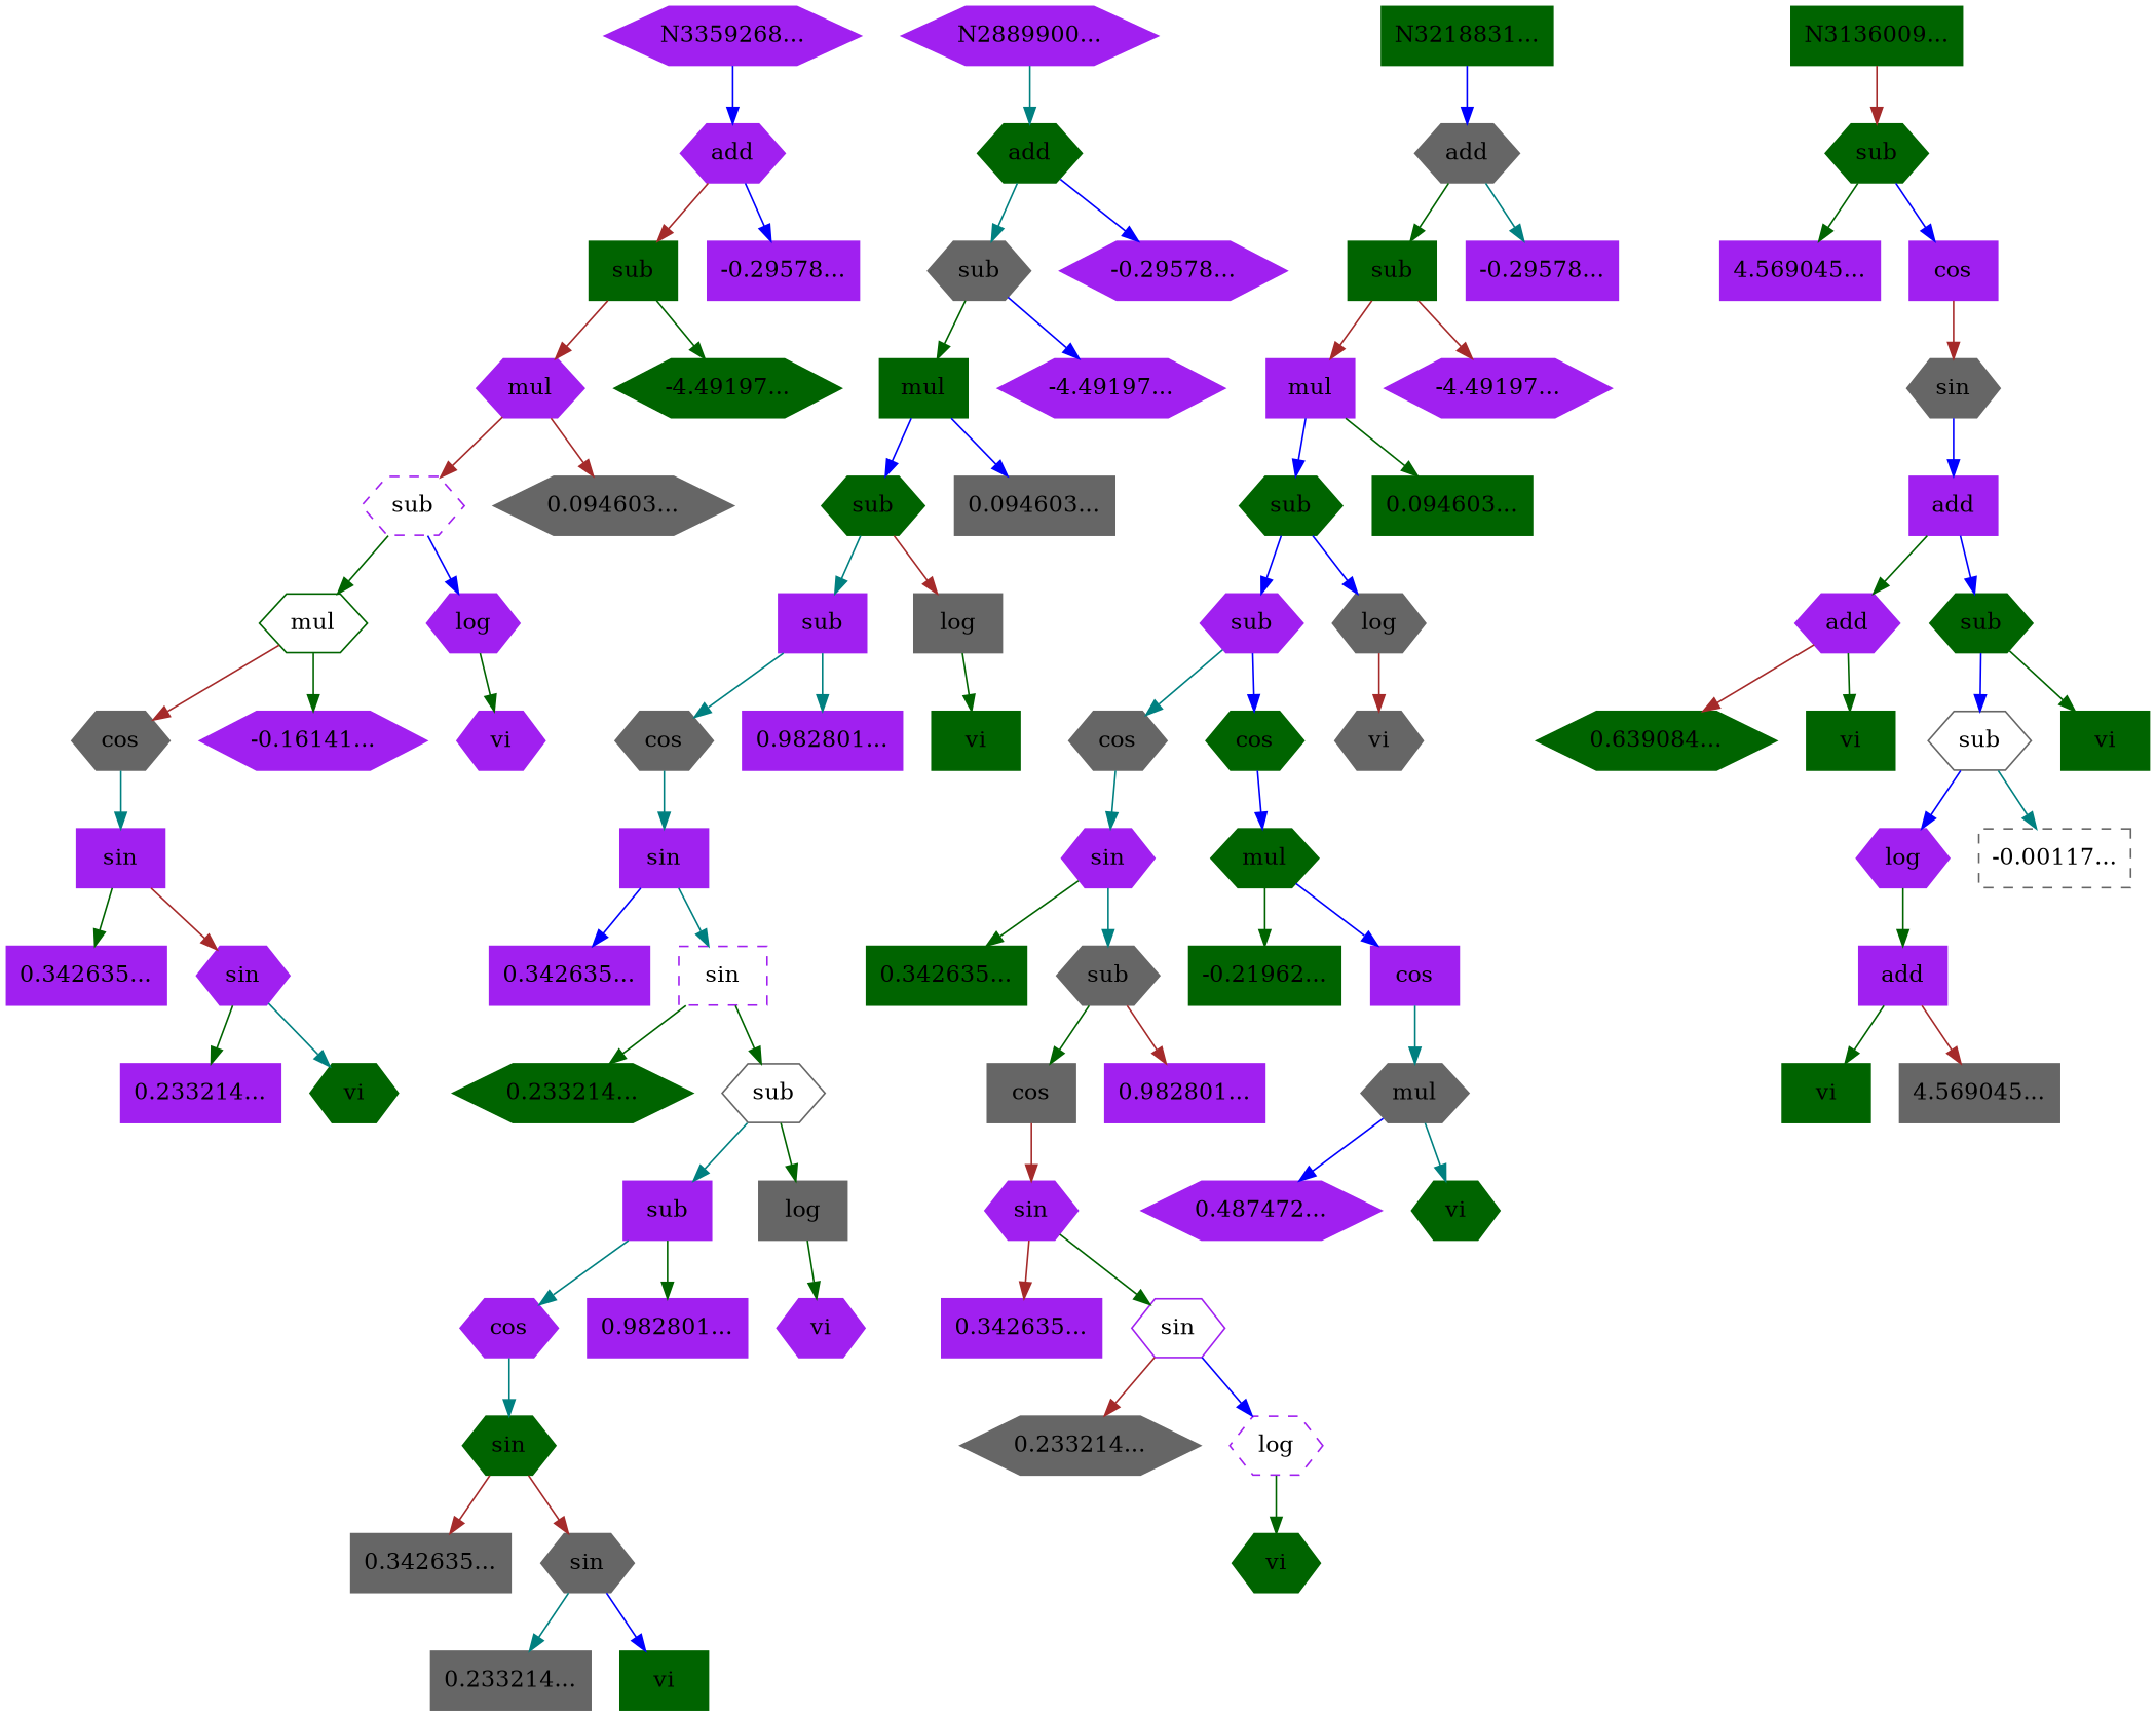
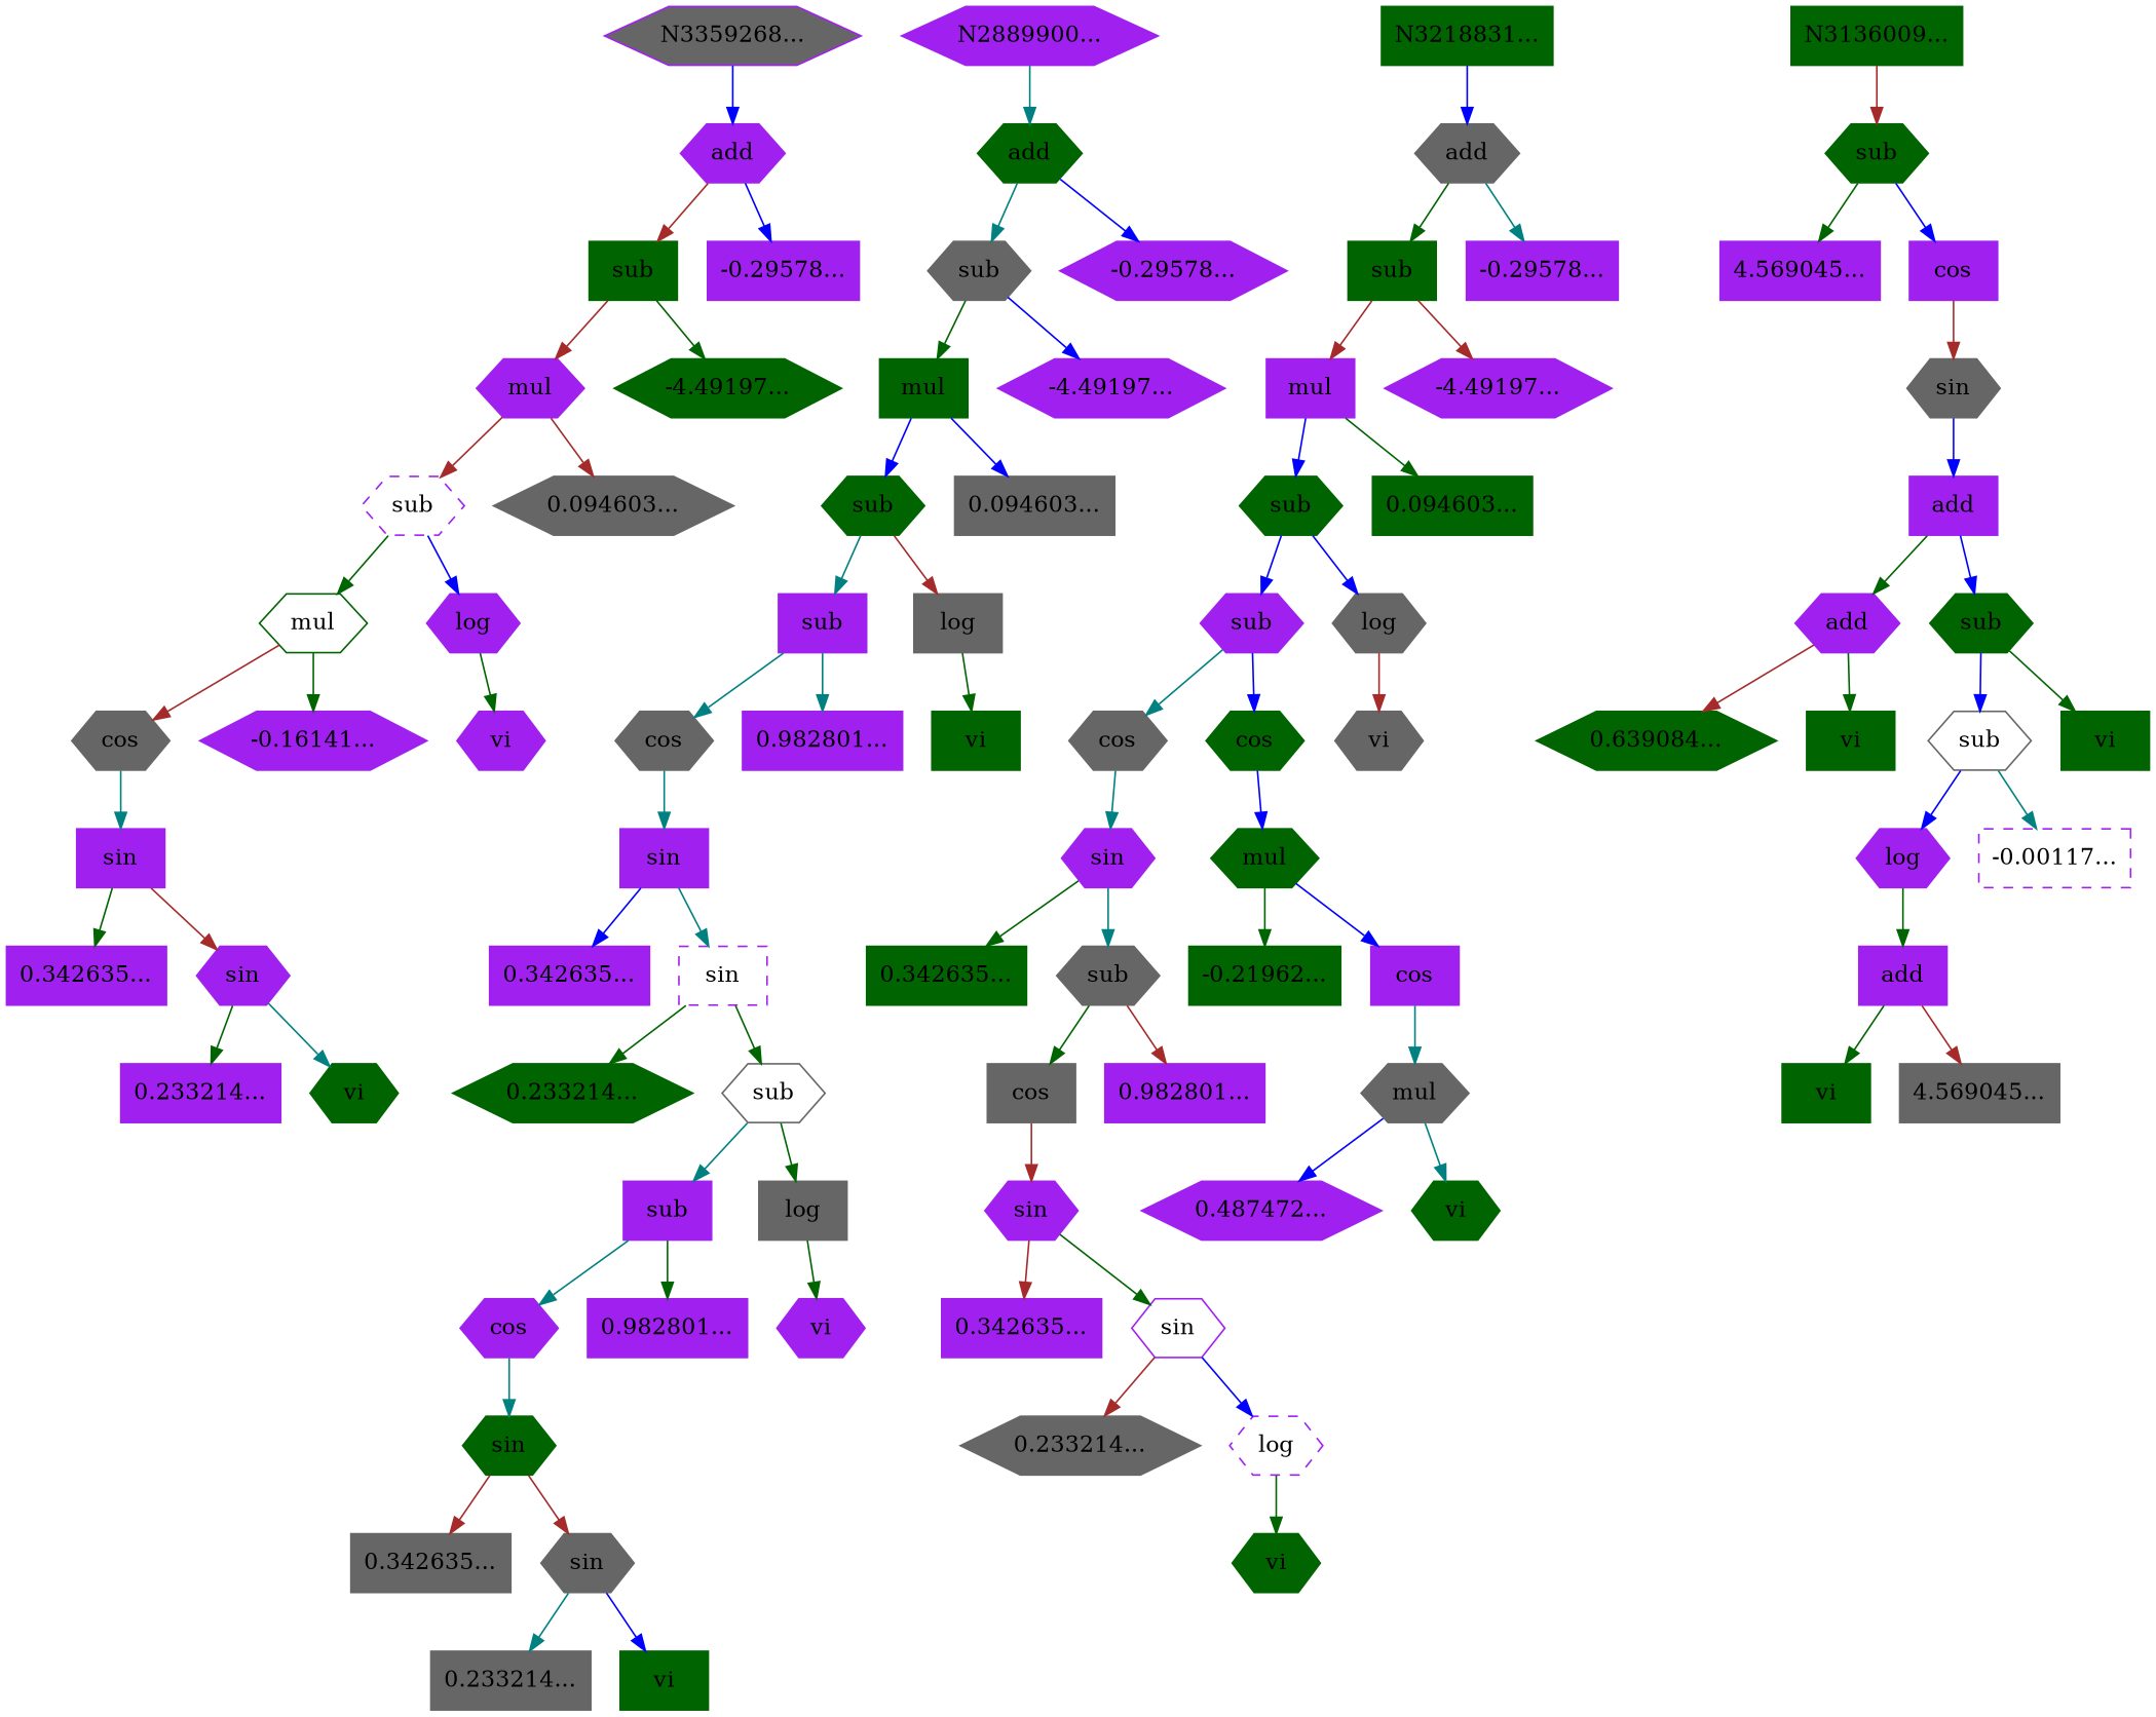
  digraph {
    node [color=purple shape=hexagon style=filled]
    edge [color=darkgreen]
-   n1 [label="N3359268..."]
+   n1 [label="N3359268..." fillcolor=gray40]
    n2 [label=add]
    n3 [color=darkgreen label=sub shape=box]
    n4 [label="-0.29578..." shape=box]
    n5 [label=mul]
    n6 [color=darkgreen label="-4.49197..."]
    n7 [label=sub style=dashed]
    n8 [color=gray40 label="0.094603..."]
    n9 [color=darkgreen label=mul style=solid]
    n10 [label=log]
    n11 [color=gray40 label=cos]
    n12 [label="-0.16141..."]
    n13 [label=vi]
    n14 [label=sin shape=box]
    n15 [label="0.342635..." shape=box]
    n16 [label=sin]
    n17 [label="0.233214..." shape=box]
    n18 [color=darkgreen label=vi]
    n19 [label="N2889900..."]
    n20 [color=darkgreen label=add]
    n21 [color=gray40 label=sub]
    n22 [label="-0.29578..."]
    n23 [color=darkgreen label=mul shape=box]
    n24 [label="-4.49197..."]
    n25 [color=darkgreen label=sub]
    n26 [color=gray40 label="0.094603..." shape=box]
    n27 [label=sub shape=box]
    n28 [color=gray40 label=log shape=box]
    n29 [color=gray40 label=cos]
    n30 [label="0.982801..." shape=box]
    n31 [color=darkgreen label=vi shape=box]
    n32 [label=sin shape=box]
    n33 [label="0.342635..." shape=box]
    n34 [label=sin shape=box style=dashed]
    n35 [color=darkgreen label="0.233214..."]
    n36 [color=gray40 label=sub style=solid]
    n37 [label=sub shape=box]
    n38 [color=gray40 label=log shape=box]
    n39 [label=cos]
    n40 [label="0.982801..." shape=box]
    n41 [label=vi]
    n42 [color=darkgreen label=sin]
    n43 [color=gray40 label="0.342635..." shape=box]
    n44 [color=gray40 label=sin]
    n45 [color=gray40 label="0.233214..." shape=box]
    n46 [color=darkgreen label=vi shape=box]
    n47 [color=darkgreen label="N3218831..." shape=box]
    n48 [color=gray40 label=add]
    n49 [color=darkgreen label=sub shape=box]
    n50 [label="-0.29578..." shape=box]
    n51 [label=mul shape=box]
    n52 [label="-4.49197..."]
    n53 [color=darkgreen label=sub]
    n54 [color=darkgreen label="0.094603..." shape=box]
    n55 [label=sub]
    n56 [color=gray40 label=log]
    n57 [color=gray40 label=cos]
    n58 [color=darkgreen label=cos]
    n59 [color=gray40 label=vi]
    n60 [label=sin]
    n61 [color=darkgreen label=mul]
    n62 [color=darkgreen label="0.342635..." shape=box]
    n63 [color=gray40 label=sub]
    n64 [color=gray40 label=cos shape=box]
    n65 [label="0.982801..." shape=box]
    n66 [label=sin]
    n67 [label="0.342635..." shape=box]
    n68 [label=sin style=solid]
    n69 [color=gray40 label="0.233214..."]
    n70 [label=log style=dashed]
    n71 [color=darkgreen label=vi]
    n72 [color=darkgreen label="-0.21962..." shape=box]
    n73 [label=cos shape=box]
    n74 [color=gray40 label=mul]
    n75 [label="0.487472..."]
    n76 [color=darkgreen label=vi]
    n77 [color=darkgreen label="N3136009..." shape=box]
    n78 [color=darkgreen label=sub]
    n79 [label="4.569045..." shape=box]
    n80 [label=cos shape=box]
    n81 [color=gray40 label=sin]
    n82 [label=add shape=box]
    n83 [label=add]
    n84 [color=darkgreen label=sub]
    n85 [color=darkgreen label="0.639084..."]
    n86 [color=darkgreen label=vi shape=box]
    n87 [color=gray40 label=sub style=solid]
    n88 [color=darkgreen label=vi shape=box]
    n89 [label=log]
-   n90 [color=gray40 label="-0.00117..." shape=box style=dashed]
+   n90 [label="-0.00117..." shape=box style=dashed]
    n91 [label=add shape=box]
    n92 [color=darkgreen label=vi shape=box]
    n93 [color=gray40 label="4.569045..." shape=box]
    n1 -> n2 [color=blue]
    n2 -> n3 [color=brown]
    n2 -> n4 [color=blue]
    n3 -> n5 [color=brown]
    n3 -> n6
    n5 -> n7 [color=brown]
    n5 -> n8 [color=brown]
    n7 -> n9
    n7 -> n10 [color=blue]
    n9 -> n11 [color=brown]
    n9 -> n12
    n10 -> n13
    n11 -> n14 [color=teal]
    n14 -> n15
    n14 -> n16 [color=brown]
    n16 -> n17
    n16 -> n18 [color=teal]
    n19 -> n20 [color=teal]
    n20 -> n21 [color=teal]
    n20 -> n22 [color=blue]
    n21 -> n23
    n21 -> n24 [color=blue]
    n23 -> n25 [color=blue]
    n23 -> n26 [color=blue]
    n25 -> n27 [color=teal]
    n25 -> n28 [color=brown]
    n27 -> n29 [color=teal]
    n27 -> n30 [color=teal]
    n28 -> n31
    n29 -> n32 [color=teal]
    n32 -> n33 [color=blue]
    n32 -> n34 [color=teal]
    n34 -> n35
    n34 -> n36
    n36 -> n37 [color=teal]
    n36 -> n38
    n37 -> n39 [color=teal]
    n37 -> n40
    n38 -> n41
    n39 -> n42 [color=teal]
    n42 -> n43 [color=brown]
    n42 -> n44 [color=brown]
    n44 -> n45 [color=teal]
    n44 -> n46 [color=blue]
    n47 -> n48 [color=blue]
    n48 -> n49
    n48 -> n50 [color=teal]
    n49 -> n51 [color=brown]
    n49 -> n52 [color=brown]
    n51 -> n53 [color=blue]
    n51 -> n54
    n53 -> n55 [color=blue]
    n53 -> n56 [color=blue]
    n55 -> n57 [color=teal]
    n55 -> n58 [color=blue]
    n56 -> n59 [color=brown]
    n57 -> n60 [color=teal]
    n58 -> n61 [color=blue]
    n60 -> n62
    n60 -> n63 [color=teal]
    n61 -> n72
    n61 -> n73 [color=blue]
    n63 -> n64
    n63 -> n65 [color=brown]
    n64 -> n66 [color=brown]
    n66 -> n67 [color=brown]
    n66 -> n68
    n68 -> n69 [color=brown]
    n68 -> n70 [color=blue]
    n70 -> n71
    n73 -> n74 [color=teal]
    n74 -> n75 [color=blue]
    n74 -> n76 [color=teal]
    n77 -> n78 [color=brown]
    n78 -> n79
    n78 -> n80 [color=blue]
    n80 -> n81 [color=brown]
    n81 -> n82 [color=blue]
    n82 -> n83
    n82 -> n84 [color=blue]
    n83 -> n85 [color=brown]
    n83 -> n86
    n84 -> n87 [color=blue]
    n84 -> n88
    n87 -> n89 [color=blue]
    n87 -> n90 [color=teal]
    n89 -> n91
    n91 -> n92
    n91 -> n93 [color=brown]
  }
